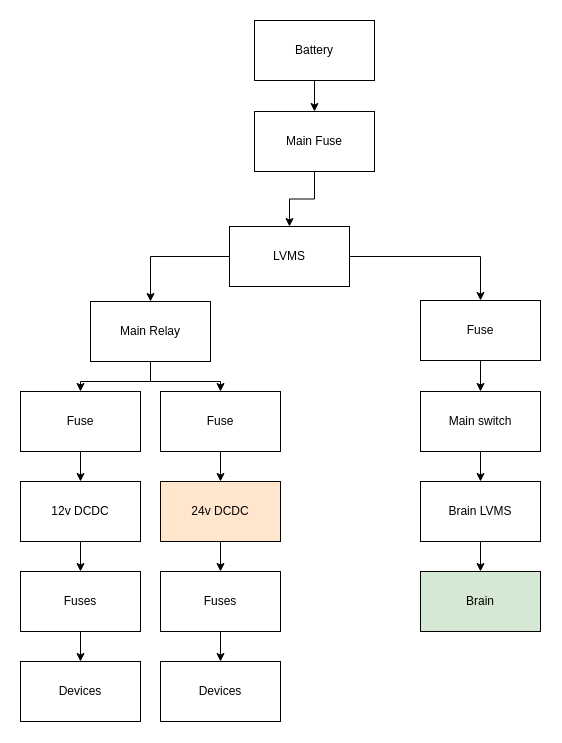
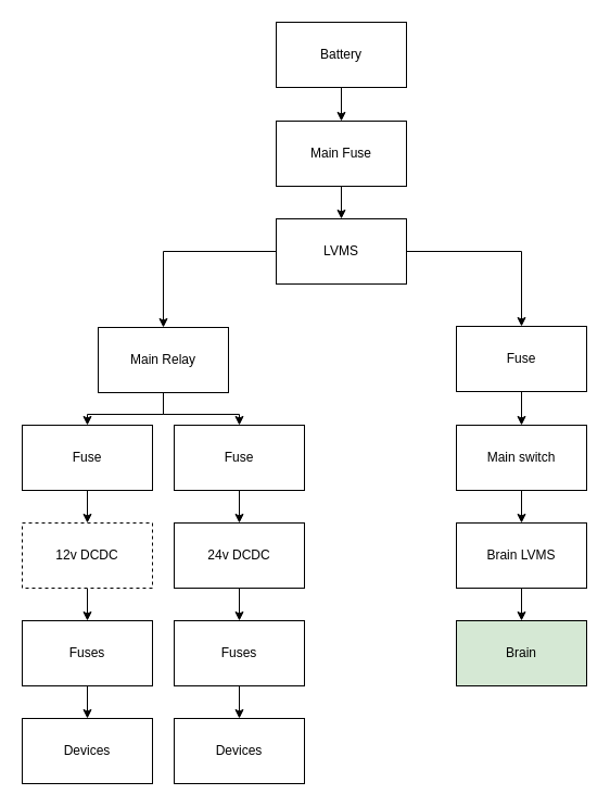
  <mxCell id="0" />
  <mxCell id="1" parent="0" />
  <mxCell id="2" style="edgeStyle=orthogonalEdgeStyle;rounded=0;orthogonalLoop=1;jettySize=auto;html=1;" parent="1" source="3" target="6" edge="1"><mxGeometry relative="1" as="geometry" /></mxCell>
  <mxCell id="3" value="Main Fuse" style="rounded=0;whiteSpace=wrap;html=1;" parent="1" vertex="1"><mxGeometry x="254" y="111" width="120" height="60" as="geometry" /></mxCell>
  <mxCell id="4" style="edgeStyle=orthogonalEdgeStyle;rounded=0;orthogonalLoop=1;jettySize=auto;html=1;" parent="1" source="6" target="9" edge="1"><mxGeometry relative="1" as="geometry" /></mxCell>
  <mxCell id="5" style="edgeStyle=orthogonalEdgeStyle;rounded=0;orthogonalLoop=1;jettySize=auto;html=1;" edge="1" parent="1" source="6" target="32"><mxGeometry relative="1" as="geometry" /></mxCell>
- <mxCell id="6" value="LVMS" style="rounded=0;whiteSpace=wrap;html=1;" parent="1" vertex="1"><mxGeometry x="229" y="226" width="120" height="60" as="geometry" /></mxCell>
+ <mxCell id="6" value="LVMS" style="rounded=0;whiteSpace=wrap;html=1;" parent="1" vertex="1"><mxGeometry x="254" y="201" width="120" height="60" as="geometry" /></mxCell>
  <mxCell id="7" style="edgeStyle=orthogonalEdgeStyle;rounded=0;orthogonalLoop=1;jettySize=auto;html=1;entryX=0.5;entryY=0;entryDx=0;entryDy=0;" parent="1" source="9" target="18" edge="1"><mxGeometry relative="1" as="geometry" /></mxCell>
  <mxCell id="8" style="edgeStyle=orthogonalEdgeStyle;rounded=0;orthogonalLoop=1;jettySize=auto;html=1;entryX=0.5;entryY=0;entryDx=0;entryDy=0;" parent="1" source="9" target="20" edge="1"><mxGeometry relative="1" as="geometry" /></mxCell>
  <mxCell id="9" value="Main Relay" style="rounded=0;whiteSpace=wrap;html=1;" parent="1" vertex="1"><mxGeometry x="90" y="301" width="120" height="60" as="geometry" /></mxCell>
  <mxCell id="10" style="edgeStyle=orthogonalEdgeStyle;rounded=0;orthogonalLoop=1;jettySize=auto;html=1;" parent="1" source="11" target="13" edge="1"><mxGeometry relative="1" as="geometry" /></mxCell>
  <mxCell id="11" value="Main switch" style="rounded=0;whiteSpace=wrap;html=1;" parent="1" vertex="1"><mxGeometry x="420" y="391" width="120" height="60" as="geometry" /></mxCell>
  <mxCell id="12" style="edgeStyle=orthogonalEdgeStyle;rounded=0;orthogonalLoop=1;jettySize=auto;html=1;" parent="1" source="13" target="14" edge="1"><mxGeometry relative="1" as="geometry" /></mxCell>
  <mxCell id="13" value="Brain LVMS" style="rounded=0;whiteSpace=wrap;html=1;" parent="1" vertex="1"><mxGeometry x="420" y="481" width="120" height="60" as="geometry" /></mxCell>
  <mxCell id="14" value="Brain" style="rounded=0;whiteSpace=wrap;html=1;fillColor=#d5e8d4;" parent="1" vertex="1"><mxGeometry x="420" y="571" width="120" height="60" as="geometry" /></mxCell>
  <mxCell id="15" style="edgeStyle=orthogonalEdgeStyle;rounded=0;orthogonalLoop=1;jettySize=auto;html=1;entryX=0.5;entryY=0;entryDx=0;entryDy=0;" parent="1" source="16" target="3" edge="1"><mxGeometry relative="1" as="geometry" /></mxCell>
  <mxCell id="16" value="Battery" style="rounded=0;whiteSpace=wrap;html=1;" parent="1" vertex="1"><mxGeometry x="254" y="20" width="120" height="60" as="geometry" /></mxCell>
  <mxCell id="17" style="edgeStyle=orthogonalEdgeStyle;rounded=0;orthogonalLoop=1;jettySize=auto;html=1;" parent="1" source="18" target="22" edge="1"><mxGeometry relative="1" as="geometry" /></mxCell>
  <mxCell id="18" value="Fuse" style="rounded=0;whiteSpace=wrap;html=1;" parent="1" vertex="1"><mxGeometry x="20" y="391" width="120" height="60" as="geometry" /></mxCell>
  <mxCell id="19" style="edgeStyle=orthogonalEdgeStyle;rounded=0;orthogonalLoop=1;jettySize=auto;html=1;" parent="1" source="20" target="24" edge="1"><mxGeometry relative="1" as="geometry" /></mxCell>
  <mxCell id="20" value="Fuse" style="rounded=0;whiteSpace=wrap;html=1;" parent="1" vertex="1"><mxGeometry x="160" y="391" width="120" height="60" as="geometry" /></mxCell>
  <mxCell id="21" style="edgeStyle=orthogonalEdgeStyle;rounded=0;orthogonalLoop=1;jettySize=auto;html=1;entryX=0.5;entryY=0;entryDx=0;entryDy=0;" parent="1" source="22" target="26" edge="1"><mxGeometry relative="1" as="geometry" /></mxCell>
- <mxCell id="22" value="12v DCDC" style="rounded=0;whiteSpace=wrap;html=1;" parent="1" vertex="1"><mxGeometry x="20" y="481" width="120" height="60" as="geometry" /></mxCell>
+ <mxCell id="22" value="12v DCDC" style="rounded=0;whiteSpace=wrap;html=1;dashed=1;" parent="1" vertex="1"><mxGeometry x="20" y="481" width="120" height="60" as="geometry" /></mxCell>
  <mxCell id="23" style="edgeStyle=orthogonalEdgeStyle;rounded=0;orthogonalLoop=1;jettySize=auto;html=1;entryX=0.5;entryY=0;entryDx=0;entryDy=0;" parent="1" source="24" target="28" edge="1"><mxGeometry relative="1" as="geometry" /></mxCell>
- <mxCell id="24" value="24v DCDC" style="rounded=0;whiteSpace=wrap;html=1;fillColor=#ffe6cc;" parent="1" vertex="1"><mxGeometry x="160" y="481" width="120" height="60" as="geometry" /></mxCell>
+ <mxCell id="24" value="24v DCDC" style="rounded=0;whiteSpace=wrap;html=1;" parent="1" vertex="1"><mxGeometry x="160" y="481" width="120" height="60" as="geometry" /></mxCell>
  <mxCell id="25" style="edgeStyle=orthogonalEdgeStyle;rounded=0;orthogonalLoop=1;jettySize=auto;html=1;" parent="1" source="26" target="29" edge="1"><mxGeometry relative="1" as="geometry" /></mxCell>
  <mxCell id="26" value="Fuses" style="rounded=0;whiteSpace=wrap;html=1;" parent="1" vertex="1"><mxGeometry x="20" y="571" width="120" height="60" as="geometry" /></mxCell>
  <mxCell id="27" style="edgeStyle=orthogonalEdgeStyle;rounded=0;orthogonalLoop=1;jettySize=auto;html=1;" parent="1" source="28" target="30" edge="1"><mxGeometry relative="1" as="geometry" /></mxCell>
  <mxCell id="28" value="Fuses" style="rounded=0;whiteSpace=wrap;html=1;" parent="1" vertex="1"><mxGeometry x="160" y="571" width="120" height="60" as="geometry" /></mxCell>
  <mxCell id="29" value="Devices" style="rounded=0;whiteSpace=wrap;html=1;" parent="1" vertex="1"><mxGeometry x="20" y="661" width="120" height="60" as="geometry" /></mxCell>
  <mxCell id="30" value="Devices" style="rounded=0;whiteSpace=wrap;html=1;" parent="1" vertex="1"><mxGeometry x="160" y="661" width="120" height="60" as="geometry" /></mxCell>
  <mxCell id="31" style="edgeStyle=orthogonalEdgeStyle;rounded=0;orthogonalLoop=1;jettySize=auto;html=1;" edge="1" parent="1" source="32" target="11"><mxGeometry relative="1" as="geometry" /></mxCell>
  <mxCell id="32" value="Fuse" style="rounded=0;whiteSpace=wrap;html=1;" vertex="1" parent="1"><mxGeometry x="420" y="300" width="120" height="60" as="geometry" /></mxCell>
